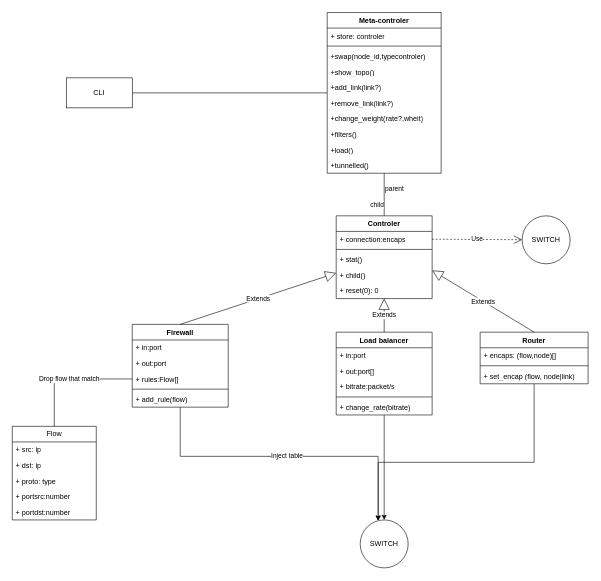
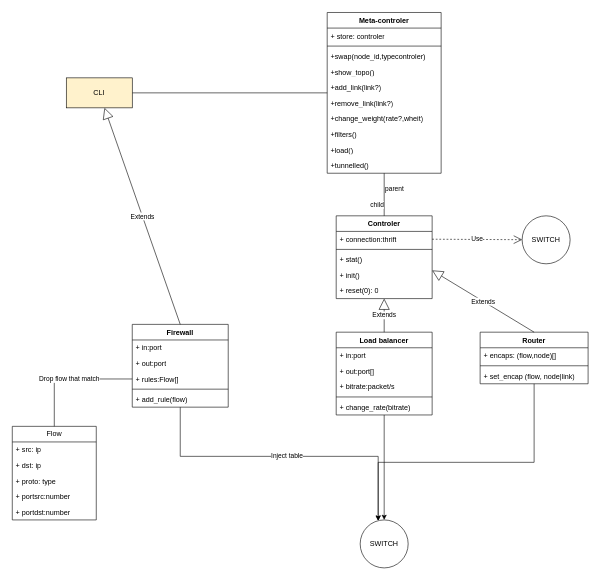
  <mxCell id="0" />
  <mxCell id="1" parent="0" />
  <mxCell id="2" value="Inject table" style="edgeStyle=orthogonalEdgeStyle;rounded=0;orthogonalLoop=1;jettySize=auto;html=1;" edge="1" parent="1" source="3" target="53"><mxGeometry relative="1" as="geometry"><Array as="points"><mxPoint x="300" y="760" /><mxPoint x="630" y="760" /></Array></mxGeometry></mxCell>
  <mxCell id="3" value="Firewall" style="swimlane;fontStyle=1;align=center;verticalAlign=top;childLayout=stackLayout;horizontal=1;startSize=26;horizontalStack=0;resizeParent=1;resizeParentMax=0;resizeLast=0;collapsible=1;marginBottom=0;whiteSpace=wrap;html=1;" vertex="1" parent="1"><mxGeometry x="220" y="540" width="160" height="138" as="geometry" /></mxCell>
  <mxCell id="4" value="+ in:port" style="text;strokeColor=none;fillColor=none;align=left;verticalAlign=top;spacingLeft=4;spacingRight=4;overflow=hidden;rotatable=0;points=[[0,0.5],[1,0.5]];portConstraint=eastwest;whiteSpace=wrap;html=1;" vertex="1" parent="3"><mxGeometry y="26" width="160" height="26" as="geometry" /></mxCell>
  <mxCell id="5" value="+ out:port" style="text;strokeColor=none;fillColor=none;align=left;verticalAlign=top;spacingLeft=4;spacingRight=4;overflow=hidden;rotatable=0;points=[[0,0.5],[1,0.5]];portConstraint=eastwest;whiteSpace=wrap;html=1;" vertex="1" parent="3"><mxGeometry y="52" width="160" height="26" as="geometry" /></mxCell>
  <mxCell id="6" value="+ rules:Flow[]" style="text;strokeColor=none;fillColor=none;align=left;verticalAlign=top;spacingLeft=4;spacingRight=4;overflow=hidden;rotatable=0;points=[[0,0.5],[1,0.5]];portConstraint=eastwest;whiteSpace=wrap;html=1;" vertex="1" parent="3"><mxGeometry y="78" width="160" height="26" as="geometry" /></mxCell>
  <mxCell id="7" value="" style="line;strokeWidth=1;fillColor=none;align=left;verticalAlign=middle;spacingTop=-1;spacingLeft=3;spacingRight=3;rotatable=0;labelPosition=right;points=[];portConstraint=eastwest;strokeColor=inherit;" vertex="1" parent="3"><mxGeometry y="104" width="160" height="8" as="geometry" /></mxCell>
  <mxCell id="8" value="+ add_rule(flow)" style="text;strokeColor=none;fillColor=none;align=left;verticalAlign=top;spacingLeft=4;spacingRight=4;overflow=hidden;rotatable=0;points=[[0,0.5],[1,0.5]];portConstraint=eastwest;whiteSpace=wrap;html=1;" vertex="1" parent="3"><mxGeometry y="112" width="160" height="26" as="geometry" /></mxCell>
  <mxCell id="9" value="&lt;div&gt;Meta-controler&lt;/div&gt;" style="swimlane;fontStyle=1;align=center;verticalAlign=top;childLayout=stackLayout;horizontal=1;startSize=26;horizontalStack=0;resizeParent=1;resizeParentMax=0;resizeLast=0;collapsible=1;marginBottom=0;whiteSpace=wrap;html=1;" vertex="1" parent="1"><mxGeometry x="545" y="20" width="190" height="268" as="geometry" /></mxCell>
  <mxCell id="10" value="+ store: controler" style="text;strokeColor=none;fillColor=none;align=left;verticalAlign=top;spacingLeft=4;spacingRight=4;overflow=hidden;rotatable=0;points=[[0,0.5],[1,0.5]];portConstraint=eastwest;whiteSpace=wrap;html=1;" vertex="1" parent="9"><mxGeometry y="26" width="190" height="26" as="geometry" /></mxCell>
  <mxCell id="11" value="" style="line;strokeWidth=1;fillColor=none;align=left;verticalAlign=middle;spacingTop=-1;spacingLeft=3;spacingRight=3;rotatable=0;labelPosition=right;points=[];portConstraint=eastwest;strokeColor=inherit;" vertex="1" parent="9"><mxGeometry y="52" width="190" height="8" as="geometry" /></mxCell>
  <mxCell id="12" value="+swap(node_id,typecontroler) " style="text;strokeColor=none;fillColor=none;align=left;verticalAlign=top;spacingLeft=4;spacingRight=4;overflow=hidden;rotatable=0;points=[[0,0.5],[1,0.5]];portConstraint=eastwest;whiteSpace=wrap;html=1;" vertex="1" parent="9"><mxGeometry y="60" width="190" height="26" as="geometry" /></mxCell>
  <mxCell id="13" value="+show_topo() " style="text;strokeColor=none;fillColor=none;align=left;verticalAlign=top;spacingLeft=4;spacingRight=4;overflow=hidden;rotatable=0;points=[[0,0.5],[1,0.5]];portConstraint=eastwest;whiteSpace=wrap;html=1;" vertex="1" parent="9"><mxGeometry y="86" width="190" height="26" as="geometry" /></mxCell>
  <mxCell id="14" value="+add_link(link?) " style="text;strokeColor=none;fillColor=none;align=left;verticalAlign=top;spacingLeft=4;spacingRight=4;overflow=hidden;rotatable=0;points=[[0,0.5],[1,0.5]];portConstraint=eastwest;whiteSpace=wrap;html=1;" vertex="1" parent="9"><mxGeometry y="112" width="190" height="26" as="geometry" /></mxCell>
  <mxCell id="15" value="+remove_link(link?) " style="text;strokeColor=none;fillColor=none;align=left;verticalAlign=top;spacingLeft=4;spacingRight=4;overflow=hidden;rotatable=0;points=[[0,0.5],[1,0.5]];portConstraint=eastwest;whiteSpace=wrap;html=1;" vertex="1" parent="9"><mxGeometry y="138" width="190" height="26" as="geometry" /></mxCell>
  <mxCell id="16" value="+change_weight(rate?,wheit) " style="text;strokeColor=none;fillColor=none;align=left;verticalAlign=top;spacingLeft=4;spacingRight=4;overflow=hidden;rotatable=0;points=[[0,0.5],[1,0.5]];portConstraint=eastwest;whiteSpace=wrap;html=1;" vertex="1" parent="9"><mxGeometry y="164" width="190" height="26" as="geometry" /></mxCell>
  <mxCell id="17" value="+filters() " style="text;strokeColor=none;fillColor=none;align=left;verticalAlign=top;spacingLeft=4;spacingRight=4;overflow=hidden;rotatable=0;points=[[0,0.5],[1,0.5]];portConstraint=eastwest;whiteSpace=wrap;html=1;" vertex="1" parent="9"><mxGeometry y="190" width="190" height="26" as="geometry" /></mxCell>
  <mxCell id="18" value="+load() " style="text;strokeColor=none;fillColor=none;align=left;verticalAlign=top;spacingLeft=4;spacingRight=4;overflow=hidden;rotatable=0;points=[[0,0.5],[1,0.5]];portConstraint=eastwest;whiteSpace=wrap;html=1;" vertex="1" parent="9"><mxGeometry y="216" width="190" height="26" as="geometry" /></mxCell>
  <mxCell id="19" value="+tunnelled() " style="text;strokeColor=none;fillColor=none;align=left;verticalAlign=top;spacingLeft=4;spacingRight=4;overflow=hidden;rotatable=0;points=[[0,0.5],[1,0.5]];portConstraint=eastwest;whiteSpace=wrap;html=1;" vertex="1" parent="9"><mxGeometry y="242" width="190" height="26" as="geometry" /></mxCell>
  <mxCell id="20" style="edgeStyle=orthogonalEdgeStyle;rounded=0;orthogonalLoop=1;jettySize=auto;html=1;" edge="1" parent="1" source="21" target="53"><mxGeometry relative="1" as="geometry" /></mxCell>
  <mxCell id="21" value="Load balancer" style="swimlane;fontStyle=1;align=center;verticalAlign=top;childLayout=stackLayout;horizontal=1;startSize=26;horizontalStack=0;resizeParent=1;resizeParentMax=0;resizeLast=0;collapsible=1;marginBottom=0;whiteSpace=wrap;html=1;" vertex="1" parent="1"><mxGeometry x="560" y="553" width="160" height="138" as="geometry" /></mxCell>
  <mxCell id="22" value="+ in:port" style="text;strokeColor=none;fillColor=none;align=left;verticalAlign=top;spacingLeft=4;spacingRight=4;overflow=hidden;rotatable=0;points=[[0,0.5],[1,0.5]];portConstraint=eastwest;whiteSpace=wrap;html=1;" vertex="1" parent="21"><mxGeometry y="26" width="160" height="26" as="geometry" /></mxCell>
  <mxCell id="23" value="+ out:port[]" style="text;strokeColor=none;fillColor=none;align=left;verticalAlign=top;spacingLeft=4;spacingRight=4;overflow=hidden;rotatable=0;points=[[0,0.5],[1,0.5]];portConstraint=eastwest;whiteSpace=wrap;html=1;" vertex="1" parent="21"><mxGeometry y="52" width="160" height="26" as="geometry" /></mxCell>
  <mxCell id="24" value="+ bitrate:packet/s" style="text;strokeColor=none;fillColor=none;align=left;verticalAlign=top;spacingLeft=4;spacingRight=4;overflow=hidden;rotatable=0;points=[[0,0.5],[1,0.5]];portConstraint=eastwest;whiteSpace=wrap;html=1;" vertex="1" parent="21"><mxGeometry y="78" width="160" height="26" as="geometry" /></mxCell>
  <mxCell id="25" value="" style="line;strokeWidth=1;fillColor=none;align=left;verticalAlign=middle;spacingTop=-1;spacingLeft=3;spacingRight=3;rotatable=0;labelPosition=right;points=[];portConstraint=eastwest;strokeColor=inherit;" vertex="1" parent="21"><mxGeometry y="104" width="160" height="8" as="geometry" /></mxCell>
  <mxCell id="26" value="+ change_rate(bitrate)" style="text;strokeColor=none;fillColor=none;align=left;verticalAlign=top;spacingLeft=4;spacingRight=4;overflow=hidden;rotatable=0;points=[[0,0.5],[1,0.5]];portConstraint=eastwest;whiteSpace=wrap;html=1;" vertex="1" parent="21"><mxGeometry y="112" width="160" height="26" as="geometry" /></mxCell>
  <mxCell id="27" style="edgeStyle=orthogonalEdgeStyle;rounded=0;orthogonalLoop=1;jettySize=auto;html=1;" edge="1" parent="1" source="28" target="53"><mxGeometry relative="1" as="geometry"><Array as="points"><mxPoint x="890" y="770" /><mxPoint x="630" y="770" /></Array></mxGeometry></mxCell>
  <mxCell id="28" value="Router" style="swimlane;fontStyle=1;align=center;verticalAlign=top;childLayout=stackLayout;horizontal=1;startSize=26;horizontalStack=0;resizeParent=1;resizeParentMax=0;resizeLast=0;collapsible=1;marginBottom=0;whiteSpace=wrap;html=1;" vertex="1" parent="1"><mxGeometry x="800" y="553" width="180" height="86" as="geometry" /></mxCell>
  <mxCell id="29" value="+ encaps: (flow,node)[]" style="text;strokeColor=none;fillColor=none;align=left;verticalAlign=top;spacingLeft=4;spacingRight=4;overflow=hidden;rotatable=0;points=[[0,0.5],[1,0.5]];portConstraint=eastwest;whiteSpace=wrap;html=1;" vertex="1" parent="28"><mxGeometry y="26" width="180" height="26" as="geometry" /></mxCell>
  <mxCell id="30" value="" style="line;strokeWidth=1;fillColor=none;align=left;verticalAlign=middle;spacingTop=-1;spacingLeft=3;spacingRight=3;rotatable=0;labelPosition=right;points=[];portConstraint=eastwest;strokeColor=inherit;" vertex="1" parent="28"><mxGeometry y="52" width="180" height="8" as="geometry" /></mxCell>
  <mxCell id="31" value="+ set_encap (flow, node|link)" style="text;strokeColor=none;fillColor=none;align=left;verticalAlign=top;spacingLeft=4;spacingRight=4;overflow=hidden;rotatable=0;points=[[0,0.5],[1,0.5]];portConstraint=eastwest;whiteSpace=wrap;html=1;" vertex="1" parent="28"><mxGeometry y="60" width="180" height="26" as="geometry" /></mxCell>
  <mxCell id="32" value="Controler" style="swimlane;fontStyle=1;align=center;verticalAlign=top;childLayout=stackLayout;horizontal=1;startSize=26;horizontalStack=0;resizeParent=1;resizeParentMax=0;resizeLast=0;collapsible=1;marginBottom=0;whiteSpace=wrap;html=1;" vertex="1" parent="1"><mxGeometry x="560" y="359" width="160" height="138" as="geometry" /></mxCell>
- <mxCell id="33" value="+ connection:encaps" style="text;strokeColor=none;fillColor=none;align=left;verticalAlign=top;spacingLeft=4;spacingRight=4;overflow=hidden;rotatable=0;points=[[0,0.5],[1,0.5]];portConstraint=eastwest;whiteSpace=wrap;html=1;" vertex="1" parent="32"><mxGeometry y="26" width="160" height="26" as="geometry" /></mxCell>
+ <mxCell id="33" value="+ connection:thrift" style="text;strokeColor=none;fillColor=none;align=left;verticalAlign=top;spacingLeft=4;spacingRight=4;overflow=hidden;rotatable=0;points=[[0,0.5],[1,0.5]];portConstraint=eastwest;whiteSpace=wrap;html=1;" vertex="1" parent="32"><mxGeometry y="26" width="160" height="26" as="geometry" /></mxCell>
  <mxCell id="34" value="" style="line;strokeWidth=1;fillColor=none;align=left;verticalAlign=middle;spacingTop=-1;spacingLeft=3;spacingRight=3;rotatable=0;labelPosition=right;points=[];portConstraint=eastwest;strokeColor=inherit;" vertex="1" parent="32"><mxGeometry y="52" width="160" height="8" as="geometry" /></mxCell>
  <mxCell id="35" value="+ stat()" style="text;strokeColor=none;fillColor=none;align=left;verticalAlign=top;spacingLeft=4;spacingRight=4;overflow=hidden;rotatable=0;points=[[0,0.5],[1,0.5]];portConstraint=eastwest;whiteSpace=wrap;html=1;" vertex="1" parent="32"><mxGeometry y="60" width="160" height="26" as="geometry" /></mxCell>
- <mxCell id="36" value="+ child()" style="text;strokeColor=none;fillColor=none;align=left;verticalAlign=top;spacingLeft=4;spacingRight=4;overflow=hidden;rotatable=0;points=[[0,0.5],[1,0.5]];portConstraint=eastwest;whiteSpace=wrap;html=1;" vertex="1" parent="32"><mxGeometry y="86" width="160" height="26" as="geometry" /></mxCell>
+ <mxCell id="36" value="+ init()" style="text;strokeColor=none;fillColor=none;align=left;verticalAlign=top;spacingLeft=4;spacingRight=4;overflow=hidden;rotatable=0;points=[[0,0.5],[1,0.5]];portConstraint=eastwest;whiteSpace=wrap;html=1;" vertex="1" parent="32"><mxGeometry y="86" width="160" height="26" as="geometry" /></mxCell>
  <mxCell id="37" value="+ reset(0): 0" style="text;strokeColor=none;fillColor=none;align=left;verticalAlign=top;spacingLeft=4;spacingRight=4;overflow=hidden;rotatable=0;points=[[0,0.5],[1,0.5]];portConstraint=eastwest;whiteSpace=wrap;html=1;" vertex="1" parent="32"><mxGeometry y="112" width="160" height="26" as="geometry" /></mxCell>
  <mxCell id="38" value="SWITCH" style="ellipse;whiteSpace=wrap;html=1;aspect=fixed;" vertex="1" parent="1"><mxGeometry x="870" y="359" width="80" height="80" as="geometry" /></mxCell>
- <mxCell id="39" value="Extends" style="endArrow=block;endSize=16;endFill=0;html=1;rounded=0;exitX=0.5;exitY=0;exitDx=0;exitDy=0;" edge="1" parent="1" source="3" target="32"><mxGeometry width="160" relative="1" as="geometry"><mxPoint x="495" y="310" as="sourcePoint" /><mxPoint x="655" y="310" as="targetPoint" /></mxGeometry></mxCell>
+ <mxCell id="39" value="Extends" style="endArrow=block;endSize=16;endFill=0;html=1;rounded=0;exitX=0.5;exitY=0;exitDx=0;exitDy=0;" edge="1" parent="1" source="3" target="55"><mxGeometry width="160" relative="1" as="geometry"><mxPoint x="495" y="310" as="sourcePoint" /><mxPoint x="655" y="310" as="targetPoint" /></mxGeometry></mxCell>
  <mxCell id="40" value="Extends" style="endArrow=block;endSize=16;endFill=0;html=1;rounded=0;exitX=0.5;exitY=0;exitDx=0;exitDy=0;" edge="1" parent="1" source="21" target="32"><mxGeometry width="160" relative="1" as="geometry"><mxPoint x="470" y="594" as="sourcePoint" /><mxPoint x="660" y="480" as="targetPoint" /></mxGeometry></mxCell>
  <mxCell id="41" value="" style="endArrow=none;html=1;edgeStyle=orthogonalEdgeStyle;rounded=0;exitX=0.5;exitY=1;exitDx=0;exitDy=0;entryX=0.5;entryY=0;entryDx=0;entryDy=0;" edge="1" parent="1" source="9" target="32"><mxGeometry relative="1" as="geometry"><mxPoint x="310" y="410" as="sourcePoint" /><mxPoint x="470" y="410" as="targetPoint" /></mxGeometry></mxCell>
  <mxCell id="42" value="parent" style="edgeLabel;resizable=0;html=1;align=left;verticalAlign=bottom;" connectable="0" vertex="1" parent="41"><mxGeometry x="-1" relative="1" as="geometry"><mxPoint y="34" as="offset" /></mxGeometry></mxCell>
  <mxCell id="43" value="child" style="edgeLabel;resizable=0;html=1;align=right;verticalAlign=bottom;" connectable="0" vertex="1" parent="41"><mxGeometry x="1" relative="1" as="geometry"><mxPoint y="-10" as="offset" /></mxGeometry></mxCell>
  <mxCell id="44" value="Extends" style="endArrow=block;endSize=16;endFill=0;html=1;rounded=0;exitX=0.5;exitY=0;exitDx=0;exitDy=0;" edge="1" parent="1" source="28"><mxGeometry width="160" relative="1" as="geometry"><mxPoint x="828" y="551" as="sourcePoint" /><mxPoint x="720" y="450" as="targetPoint" /></mxGeometry></mxCell>
  <mxCell id="45" value="Use" style="endArrow=open;endSize=12;dashed=1;html=1;rounded=0;exitX=1;exitY=0.5;exitDx=0;exitDy=0;" edge="1" parent="1" source="33" target="38"><mxGeometry width="160" relative="1" as="geometry"><mxPoint x="810" y="700" as="sourcePoint" /><mxPoint x="730" y="750" as="targetPoint" /></mxGeometry></mxCell>
  <mxCell id="46" value="Flow" style="swimlane;fontStyle=0;childLayout=stackLayout;horizontal=1;startSize=26;fillColor=none;horizontalStack=0;resizeParent=1;resizeParentMax=0;resizeLast=0;collapsible=1;marginBottom=0;whiteSpace=wrap;html=1;" vertex="1" parent="1"><mxGeometry x="20" y="710" width="140" height="156" as="geometry" /></mxCell>
  <mxCell id="47" value="+ src: ip" style="text;strokeColor=none;fillColor=none;align=left;verticalAlign=top;spacingLeft=4;spacingRight=4;overflow=hidden;rotatable=0;points=[[0,0.5],[1,0.5]];portConstraint=eastwest;whiteSpace=wrap;html=1;" vertex="1" parent="46"><mxGeometry y="26" width="140" height="26" as="geometry" /></mxCell>
  <mxCell id="48" value="+ dst: ip" style="text;strokeColor=none;fillColor=none;align=left;verticalAlign=top;spacingLeft=4;spacingRight=4;overflow=hidden;rotatable=0;points=[[0,0.5],[1,0.5]];portConstraint=eastwest;whiteSpace=wrap;html=1;" vertex="1" parent="46"><mxGeometry y="52" width="140" height="26" as="geometry" /></mxCell>
  <mxCell id="49" value="+ proto: type" style="text;strokeColor=none;fillColor=none;align=left;verticalAlign=top;spacingLeft=4;spacingRight=4;overflow=hidden;rotatable=0;points=[[0,0.5],[1,0.5]];portConstraint=eastwest;whiteSpace=wrap;html=1;" vertex="1" parent="46"><mxGeometry y="78" width="140" height="26" as="geometry" /></mxCell>
  <mxCell id="50" value="+ portsrc:number" style="text;strokeColor=none;fillColor=none;align=left;verticalAlign=top;spacingLeft=4;spacingRight=4;overflow=hidden;rotatable=0;points=[[0,0.5],[1,0.5]];portConstraint=eastwest;whiteSpace=wrap;html=1;" vertex="1" parent="46"><mxGeometry y="104" width="140" height="26" as="geometry" /></mxCell>
  <mxCell id="51" value="+ portdst:number" style="text;strokeColor=none;fillColor=none;align=left;verticalAlign=top;spacingLeft=4;spacingRight=4;overflow=hidden;rotatable=0;points=[[0,0.5],[1,0.5]];portConstraint=eastwest;whiteSpace=wrap;html=1;" vertex="1" parent="46"><mxGeometry y="130" width="140" height="26" as="geometry" /></mxCell>
  <mxCell id="52" value="Drop flow that match" style="edgeStyle=orthogonalEdgeStyle;rounded=0;orthogonalLoop=1;jettySize=auto;html=1;entryX=0.5;entryY=0;entryDx=0;entryDy=0;endArrow=none;endFill=0;" edge="1" parent="1" source="6" target="46"><mxGeometry relative="1" as="geometry" /></mxCell>
  <mxCell id="53" value="SWITCH" style="ellipse;whiteSpace=wrap;html=1;aspect=fixed;" vertex="1" parent="1"><mxGeometry x="600" y="866" width="80" height="80" as="geometry" /></mxCell>
  <mxCell id="54" style="edgeStyle=orthogonalEdgeStyle;rounded=0;orthogonalLoop=1;jettySize=auto;html=1;exitX=1;exitY=0.5;exitDx=0;exitDy=0;endArrow=none;" edge="1" parent="1" source="55" target="9"><mxGeometry relative="1" as="geometry" /></mxCell>
- <mxCell id="55" value="CLI" style="html=1;whiteSpace=wrap;" vertex="1" parent="1"><mxGeometry x="110" y="129" width="110" height="50" as="geometry" /></mxCell>
+ <mxCell id="55" value="CLI" style="html=1;whiteSpace=wrap;fillColor=#fff2cc;" vertex="1" parent="1"><mxGeometry x="110" y="129" width="110" height="50" as="geometry" /></mxCell>
